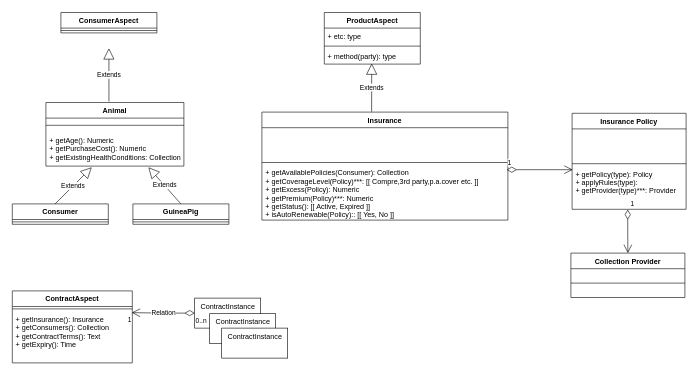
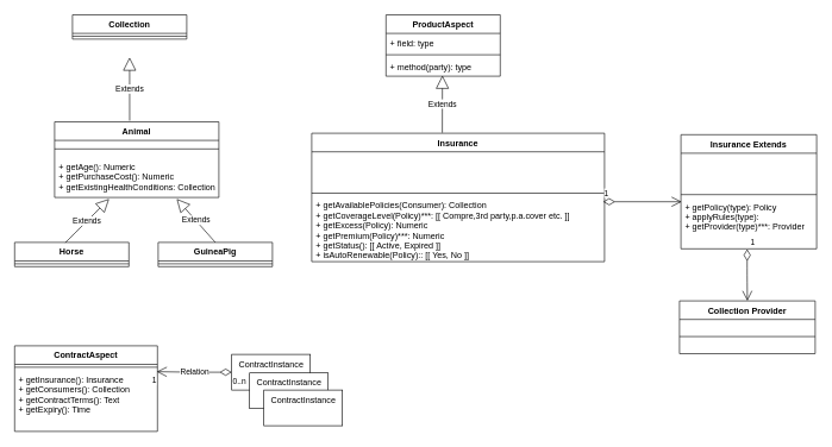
  <mxCell id="0" />
  <mxCell id="1" parent="0" />
  <mxCell id="2" value="ProductAspect" style="swimlane;fontStyle=1;align=center;verticalAlign=top;childLayout=stackLayout;horizontal=1;startSize=26;horizontalStack=0;resizeParent=1;resizeParentMax=0;resizeLast=0;collapsible=1;marginBottom=0;" vertex="1" parent="1"><mxGeometry x="540" y="20" width="160" height="86" as="geometry" /></mxCell>
- <mxCell id="3" value="+ etc: type" style="text;strokeColor=none;fillColor=none;align=left;verticalAlign=top;spacingLeft=4;spacingRight=4;overflow=hidden;rotatable=0;points=[[0,0.5],[1,0.5]];portConstraint=eastwest;" vertex="1" parent="2"><mxGeometry y="26" width="160" height="26" as="geometry" /></mxCell>
+ <mxCell id="3" value="+ field: type" style="text;strokeColor=none;fillColor=none;align=left;verticalAlign=top;spacingLeft=4;spacingRight=4;overflow=hidden;rotatable=0;points=[[0,0.5],[1,0.5]];portConstraint=eastwest;" vertex="1" parent="2"><mxGeometry y="26" width="160" height="26" as="geometry" /></mxCell>
  <mxCell id="4" value="" style="line;strokeWidth=1;fillColor=none;align=left;verticalAlign=middle;spacingTop=-1;spacingLeft=3;spacingRight=3;rotatable=0;labelPosition=right;points=[];portConstraint=eastwest;" vertex="1" parent="2"><mxGeometry y="52" width="160" height="8" as="geometry" /></mxCell>
  <mxCell id="5" value="+ method(party): type" style="text;strokeColor=none;fillColor=none;align=left;verticalAlign=top;spacingLeft=4;spacingRight=4;overflow=hidden;rotatable=0;points=[[0,0.5],[1,0.5]];portConstraint=eastwest;" vertex="1" parent="2"><mxGeometry y="60" width="160" height="26" as="geometry" /></mxCell>
  <mxCell id="6" value="Insurance" style="swimlane;fontStyle=1;align=center;verticalAlign=top;childLayout=stackLayout;horizontal=1;startSize=26;horizontalStack=0;resizeParent=1;resizeParentMax=0;resizeLast=0;collapsible=1;marginBottom=0;" vertex="1" parent="1"><mxGeometry x="436" y="186" width="410" height="180" as="geometry" /></mxCell>
  <mxCell id="7" value="&#10;" style="text;strokeColor=none;fillColor=none;align=left;verticalAlign=top;spacingLeft=4;spacingRight=4;overflow=hidden;rotatable=0;points=[[0,0.5],[1,0.5]];portConstraint=eastwest;" vertex="1" parent="6"><mxGeometry y="26" width="410" height="54" as="geometry" /></mxCell>
  <mxCell id="8" value="" style="line;strokeWidth=1;fillColor=none;align=left;verticalAlign=middle;spacingTop=-1;spacingLeft=3;spacingRight=3;rotatable=0;labelPosition=right;points=[];portConstraint=eastwest;" vertex="1" parent="6"><mxGeometry y="80" width="410" height="8" as="geometry" /></mxCell>
  <mxCell id="9" value="+ getAvailablePolicies(Consumer): Collection&#10;+ getCoverageLevel(Policy)***: [[ Compre,3rd party,p.a.cover etc. ]]&#10;+ getExcess(Policy): Numeric &#10;+ getPremium(Policy)***: Numeric&#10;+ getStatus(): [[ Active, Expired ]]&#10;+ isAutoRenewable(Policy):: [[ Yes, No ]]" style="text;strokeColor=none;fillColor=none;align=left;verticalAlign=top;spacingLeft=4;spacingRight=4;overflow=hidden;rotatable=0;points=[[0,0.5],[1,0.5]];portConstraint=eastwest;" vertex="1" parent="6"><mxGeometry y="88" width="410" height="92" as="geometry" /></mxCell>
  <mxCell id="10" value="Extends" style="endArrow=block;endSize=16;endFill=0;html=1;exitX=0.446;exitY=-0.004;exitDx=0;exitDy=0;exitPerimeter=0;" edge="1" parent="1" source="6"><mxGeometry width="160" relative="1" as="geometry"><mxPoint x="628" y="213" as="sourcePoint" /><mxPoint x="619" y="105" as="targetPoint" /></mxGeometry></mxCell>
- <mxCell id="11" value="Insurance Policy" style="swimlane;fontStyle=1;align=center;verticalAlign=top;childLayout=stackLayout;horizontal=1;startSize=26;horizontalStack=0;resizeParent=1;resizeParentMax=0;resizeLast=0;collapsible=1;marginBottom=0;" vertex="1" parent="1"><mxGeometry x="953" y="188" width="190" height="160" as="geometry" /></mxCell>
+ <mxCell id="11" value="Insurance Extends" style="swimlane;fontStyle=1;align=center;verticalAlign=top;childLayout=stackLayout;horizontal=1;startSize=26;horizontalStack=0;resizeParent=1;resizeParentMax=0;resizeLast=0;collapsible=1;marginBottom=0;" vertex="1" parent="1"><mxGeometry x="953" y="188" width="190" height="160" as="geometry" /></mxCell>
  <mxCell id="12" value="&#10;" style="text;strokeColor=none;fillColor=none;align=left;verticalAlign=top;spacingLeft=4;spacingRight=4;overflow=hidden;rotatable=0;points=[[0,0.5],[1,0.5]];portConstraint=eastwest;" vertex="1" parent="11"><mxGeometry y="26" width="190" height="54" as="geometry" /></mxCell>
  <mxCell id="13" value="" style="line;strokeWidth=1;fillColor=none;align=left;verticalAlign=middle;spacingTop=-1;spacingLeft=3;spacingRight=3;rotatable=0;labelPosition=right;points=[];portConstraint=eastwest;" vertex="1" parent="11"><mxGeometry y="80" width="190" height="8" as="geometry" /></mxCell>
  <mxCell id="14" value="+ getPolicy(type): Policy&#10;+ applyRules(type): &#10;+ getProvider(type)***: Provider" style="text;strokeColor=none;fillColor=none;align=left;verticalAlign=top;spacingLeft=4;spacingRight=4;overflow=hidden;rotatable=0;points=[[0,0.5],[1,0.5]];portConstraint=eastwest;" vertex="1" parent="11"><mxGeometry y="88" width="190" height="72" as="geometry" /></mxCell>
  <mxCell id="15" value="1" style="endArrow=open;html=1;endSize=12;startArrow=diamondThin;startSize=14;startFill=0;edgeStyle=orthogonalEdgeStyle;align=left;verticalAlign=bottom;" edge="1" parent="1"><mxGeometry x="-1" y="3" relative="1" as="geometry"><mxPoint x="844" y="282" as="sourcePoint" /><mxPoint x="954" y="282" as="targetPoint" /></mxGeometry></mxCell>
- <mxCell id="16" value="ConsumerAspect" style="swimlane;fontStyle=1;align=center;verticalAlign=top;childLayout=stackLayout;horizontal=1;startSize=26;horizontalStack=0;resizeParent=1;resizeParentMax=0;resizeLast=0;collapsible=1;marginBottom=0;" vertex="1" parent="1"><mxGeometry x="101" y="20" width="160" height="34" as="geometry" /></mxCell>
+ <mxCell id="16" value="Collection" style="swimlane;fontStyle=1;align=center;verticalAlign=top;childLayout=stackLayout;horizontal=1;startSize=26;horizontalStack=0;resizeParent=1;resizeParentMax=0;resizeLast=0;collapsible=1;marginBottom=0;" vertex="1" parent="1"><mxGeometry x="101" y="20" width="160" height="34" as="geometry" /></mxCell>
  <mxCell id="17" value="" style="line;strokeWidth=1;fillColor=none;align=left;verticalAlign=middle;spacingTop=-1;spacingLeft=3;spacingRight=3;rotatable=0;labelPosition=right;points=[];portConstraint=eastwest;" vertex="1" parent="16"><mxGeometry y="26" width="160" height="8" as="geometry" /></mxCell>
- <mxCell id="18" value="Consumer" style="swimlane;fontStyle=1;align=center;verticalAlign=top;childLayout=stackLayout;horizontal=1;startSize=26;horizontalStack=0;resizeParent=1;resizeParentMax=0;resizeLast=0;collapsible=1;marginBottom=0;" vertex="1" parent="1"><mxGeometry x="20" y="339" width="160" height="34" as="geometry" /></mxCell>
+ <mxCell id="18" value="Horse" style="swimlane;fontStyle=1;align=center;verticalAlign=top;childLayout=stackLayout;horizontal=1;startSize=26;horizontalStack=0;resizeParent=1;resizeParentMax=0;resizeLast=0;collapsible=1;marginBottom=0;" vertex="1" parent="1"><mxGeometry x="20" y="339" width="160" height="34" as="geometry" /></mxCell>
  <mxCell id="19" value="" style="line;strokeWidth=1;fillColor=none;align=left;verticalAlign=middle;spacingTop=-1;spacingLeft=3;spacingRight=3;rotatable=0;labelPosition=right;points=[];portConstraint=eastwest;" vertex="1" parent="18"><mxGeometry y="26" width="160" height="8" as="geometry" /></mxCell>
  <mxCell id="20" value="Animal" style="swimlane;fontStyle=1;align=center;verticalAlign=top;childLayout=stackLayout;horizontal=1;startSize=26;horizontalStack=0;resizeParent=1;resizeParentMax=0;resizeLast=0;collapsible=1;marginBottom=0;" vertex="1" parent="1"><mxGeometry x="76" y="170" width="230" height="106" as="geometry" /></mxCell>
  <mxCell id="21" value="" style="line;strokeWidth=1;fillColor=none;align=left;verticalAlign=middle;spacingTop=-1;spacingLeft=3;spacingRight=3;rotatable=0;labelPosition=right;points=[];portConstraint=eastwest;" vertex="1" parent="20"><mxGeometry y="26" width="230" height="24" as="geometry" /></mxCell>
  <mxCell id="22" value="+ getAge(): Numeric&#10;+ getPurchaseCost(): Numeric&#10;+ getExistingHealthConditions: Collection" style="text;strokeColor=none;fillColor=none;align=left;verticalAlign=top;spacingLeft=4;spacingRight=4;overflow=hidden;rotatable=0;points=[[0,0.5],[1,0.5]];portConstraint=eastwest;" vertex="1" parent="20"><mxGeometry y="50" width="230" height="56" as="geometry" /></mxCell>
  <mxCell id="23" value="GuineaPig" style="swimlane;fontStyle=1;align=center;verticalAlign=top;childLayout=stackLayout;horizontal=1;startSize=26;horizontalStack=0;resizeParent=1;resizeParentMax=0;resizeLast=0;collapsible=1;marginBottom=0;" vertex="1" parent="1"><mxGeometry x="221" y="339" width="160" height="34" as="geometry" /></mxCell>
  <mxCell id="24" value="" style="line;strokeWidth=1;fillColor=none;align=left;verticalAlign=middle;spacingTop=-1;spacingLeft=3;spacingRight=3;rotatable=0;labelPosition=right;points=[];portConstraint=eastwest;" vertex="1" parent="23"><mxGeometry y="26" width="160" height="8" as="geometry" /></mxCell>
  <mxCell id="25" value="Extends" style="endArrow=block;endSize=16;endFill=0;html=1;exitX=0.444;exitY=0.041;exitDx=0;exitDy=0;exitPerimeter=0;entryX=0.332;entryY=1.036;entryDx=0;entryDy=0;entryPerimeter=0;" edge="1" parent="1"><mxGeometry width="160" relative="1" as="geometry"><mxPoint x="91.04" y="339.362" as="sourcePoint" /><mxPoint x="152.36" y="278.016" as="targetPoint" /></mxGeometry></mxCell>
  <mxCell id="26" value="Extends" style="endArrow=block;endSize=16;endFill=0;html=1;exitX=0.5;exitY=0;exitDx=0;exitDy=0;entryX=0.743;entryY=1.036;entryDx=0;entryDy=0;entryPerimeter=0;" edge="1" parent="1" source="23" target="22"><mxGeometry width="160" relative="1" as="geometry"><mxPoint x="281" y="310" as="sourcePoint" /><mxPoint x="441" y="310" as="targetPoint" /></mxGeometry></mxCell>
  <mxCell id="27" value="Extends" style="endArrow=block;endSize=16;endFill=0;html=1;entryX=0.5;entryY=0.987;entryDx=0;entryDy=0;entryPerimeter=0;exitX=0.457;exitY=-0.015;exitDx=0;exitDy=0;exitPerimeter=0;" edge="1" parent="1" source="20"><mxGeometry width="160" relative="1" as="geometry"><mxPoint x="191" y="180" as="sourcePoint" /><mxPoint x="181" y="79.662" as="targetPoint" /></mxGeometry></mxCell>
  <mxCell id="28" value="ContractAspect" style="swimlane;fontStyle=1;align=center;verticalAlign=top;childLayout=stackLayout;horizontal=1;startSize=26;horizontalStack=0;resizeParent=1;resizeParentMax=0;resizeLast=0;collapsible=1;marginBottom=0;" vertex="1" parent="1"><mxGeometry x="20" y="484" width="200" height="120" as="geometry" /></mxCell>
  <mxCell id="29" value="" style="line;strokeWidth=1;fillColor=none;align=left;verticalAlign=middle;spacingTop=-1;spacingLeft=3;spacingRight=3;rotatable=0;labelPosition=right;points=[];portConstraint=eastwest;" vertex="1" parent="28"><mxGeometry y="26" width="200" height="8" as="geometry" /></mxCell>
  <mxCell id="30" value="+ getInsurance(): Insurance&#10;+ getConsumers(): Collection&#10;+ getContractTerms(): Text&#10;+ getExpiry(): Time" style="text;strokeColor=none;fillColor=none;align=left;verticalAlign=top;spacingLeft=4;spacingRight=4;overflow=hidden;rotatable=0;points=[[0,0.5],[1,0.5]];portConstraint=eastwest;" vertex="1" parent="28"><mxGeometry y="34" width="200" height="86" as="geometry" /></mxCell>
  <mxCell id="31" value="ContractInstance" style="html=1;verticalAlign=top;" vertex="1" parent="1"><mxGeometry x="324" y="496" width="110" height="50" as="geometry" /></mxCell>
  <mxCell id="32" value="Collection Provider" style="swimlane;fontStyle=1;align=center;verticalAlign=top;childLayout=stackLayout;horizontal=1;startSize=26;horizontalStack=0;resizeParent=1;resizeParentMax=0;resizeLast=0;collapsible=1;marginBottom=0;" vertex="1" parent="1"><mxGeometry x="951" y="421" width="190" height="74" as="geometry" /></mxCell>
  <mxCell id="33" value="" style="line;strokeWidth=1;fillColor=none;align=left;verticalAlign=middle;spacingTop=-1;spacingLeft=3;spacingRight=3;rotatable=0;labelPosition=right;points=[];portConstraint=eastwest;" vertex="1" parent="32"><mxGeometry y="26" width="190" height="48" as="geometry" /></mxCell>
  <mxCell id="34" value="1" style="endArrow=open;html=1;endSize=12;startArrow=diamondThin;startSize=14;startFill=0;edgeStyle=orthogonalEdgeStyle;align=left;verticalAlign=bottom;fontColor=#000000;exitX=0.488;exitY=1.005;exitDx=0;exitDy=0;exitPerimeter=0;entryX=0.5;entryY=0;entryDx=0;entryDy=0;" edge="1" parent="1" source="14" target="32"><mxGeometry x="-1" y="3" relative="1" as="geometry"><mxPoint x="941" y="390" as="sourcePoint" /><mxPoint x="1101" y="390" as="targetPoint" /></mxGeometry></mxCell>
  <mxCell id="35" value="Relation" style="endArrow=open;html=1;endSize=12;startArrow=diamondThin;startSize=14;startFill=0;edgeStyle=orthogonalEdgeStyle;fontColor=#000000;entryX=0.995;entryY=0.026;entryDx=0;entryDy=0;entryPerimeter=0;exitX=0;exitY=0.5;exitDx=0;exitDy=0;" edge="1" parent="1" source="31" target="30"><mxGeometry relative="1" as="geometry"><mxPoint x="301" y="560" as="sourcePoint" /><mxPoint x="461" y="560" as="targetPoint" /></mxGeometry></mxCell>
  <mxCell id="36" value="0..n" style="edgeLabel;resizable=0;html=1;align=left;verticalAlign=top;" connectable="0" vertex="1" parent="35"><mxGeometry x="-1" relative="1" as="geometry" /></mxCell>
  <mxCell id="37" value="1" style="edgeLabel;resizable=0;html=1;align=right;verticalAlign=top;" connectable="0" vertex="1" parent="35"><mxGeometry x="1" relative="1" as="geometry" /></mxCell>
  <mxCell id="38" value="ContractInstance" style="html=1;verticalAlign=top;" vertex="1" parent="1"><mxGeometry x="349" y="522" width="110" height="50" as="geometry" /></mxCell>
  <mxCell id="39" value="ContractInstance" style="html=1;verticalAlign=top;" vertex="1" parent="1"><mxGeometry x="369" y="546" width="110" height="50" as="geometry" /></mxCell>
